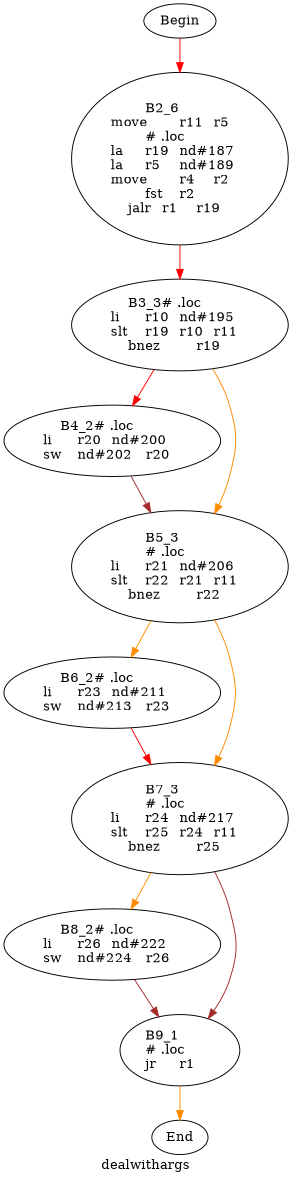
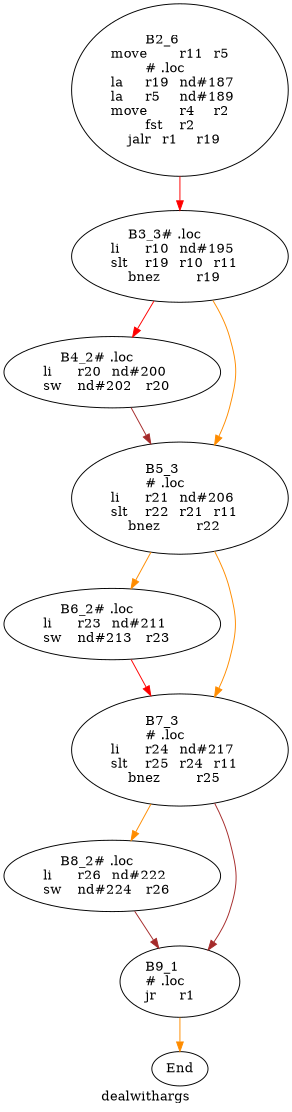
  digraph {
    color=purple
    label=dealwithargs
    style=dashed
    edge [color=darkorange]
-   n1 [label=Begin]
    n2 [label="B2_6	\nmove	r11	r5	\n# .loc	\nla	r19	nd#187	\nla	r5	nd#189	\nmove	r4	r2	\nfst	r2	\njalr	r1	r19	\n"]
    n3 [label="B3_3# .loc	\nli	r10	nd#195	\nslt	r19	r10	r11	\nbnez	r19	\n"]
    n4 [label=End]
    n5 [label="B4_2# .loc	\nli	r20	nd#200	\nsw	nd#202	r20	\n"]
    n6 [label="B5_3	\n# .loc	\nli	r21	nd#206	\nslt	r22	r21	r11	\nbnez	r22	\n"]
    n7 [label="B6_2# .loc	\nli	r23	nd#211	\nsw	nd#213	r23	\n"]
    n8 [label="B7_3	\n# .loc	\nli	r24	nd#217	\nslt	r25	r24	r11	\nbnez	r25	\n"]
    n9 [label="B8_2# .loc	\nli	r26	nd#222	\nsw	nd#224	r26	\n"]
    n10 [label="B9_1	\n# .loc	\njr	r1	\n"]
-   n1 -> n2 [color=red]
    n2 -> n3 [color=red]
    n3 -> n5 [color=red]
    n3 -> n6
    n5 -> n6 [color=brown]
    n6 -> n7
    n6 -> n8
    n7 -> n8 [color=red]
    n8 -> n9
    n8 -> n10 [color=brown]
    n9 -> n10 [color=brown]
    n10 -> n4
  }
